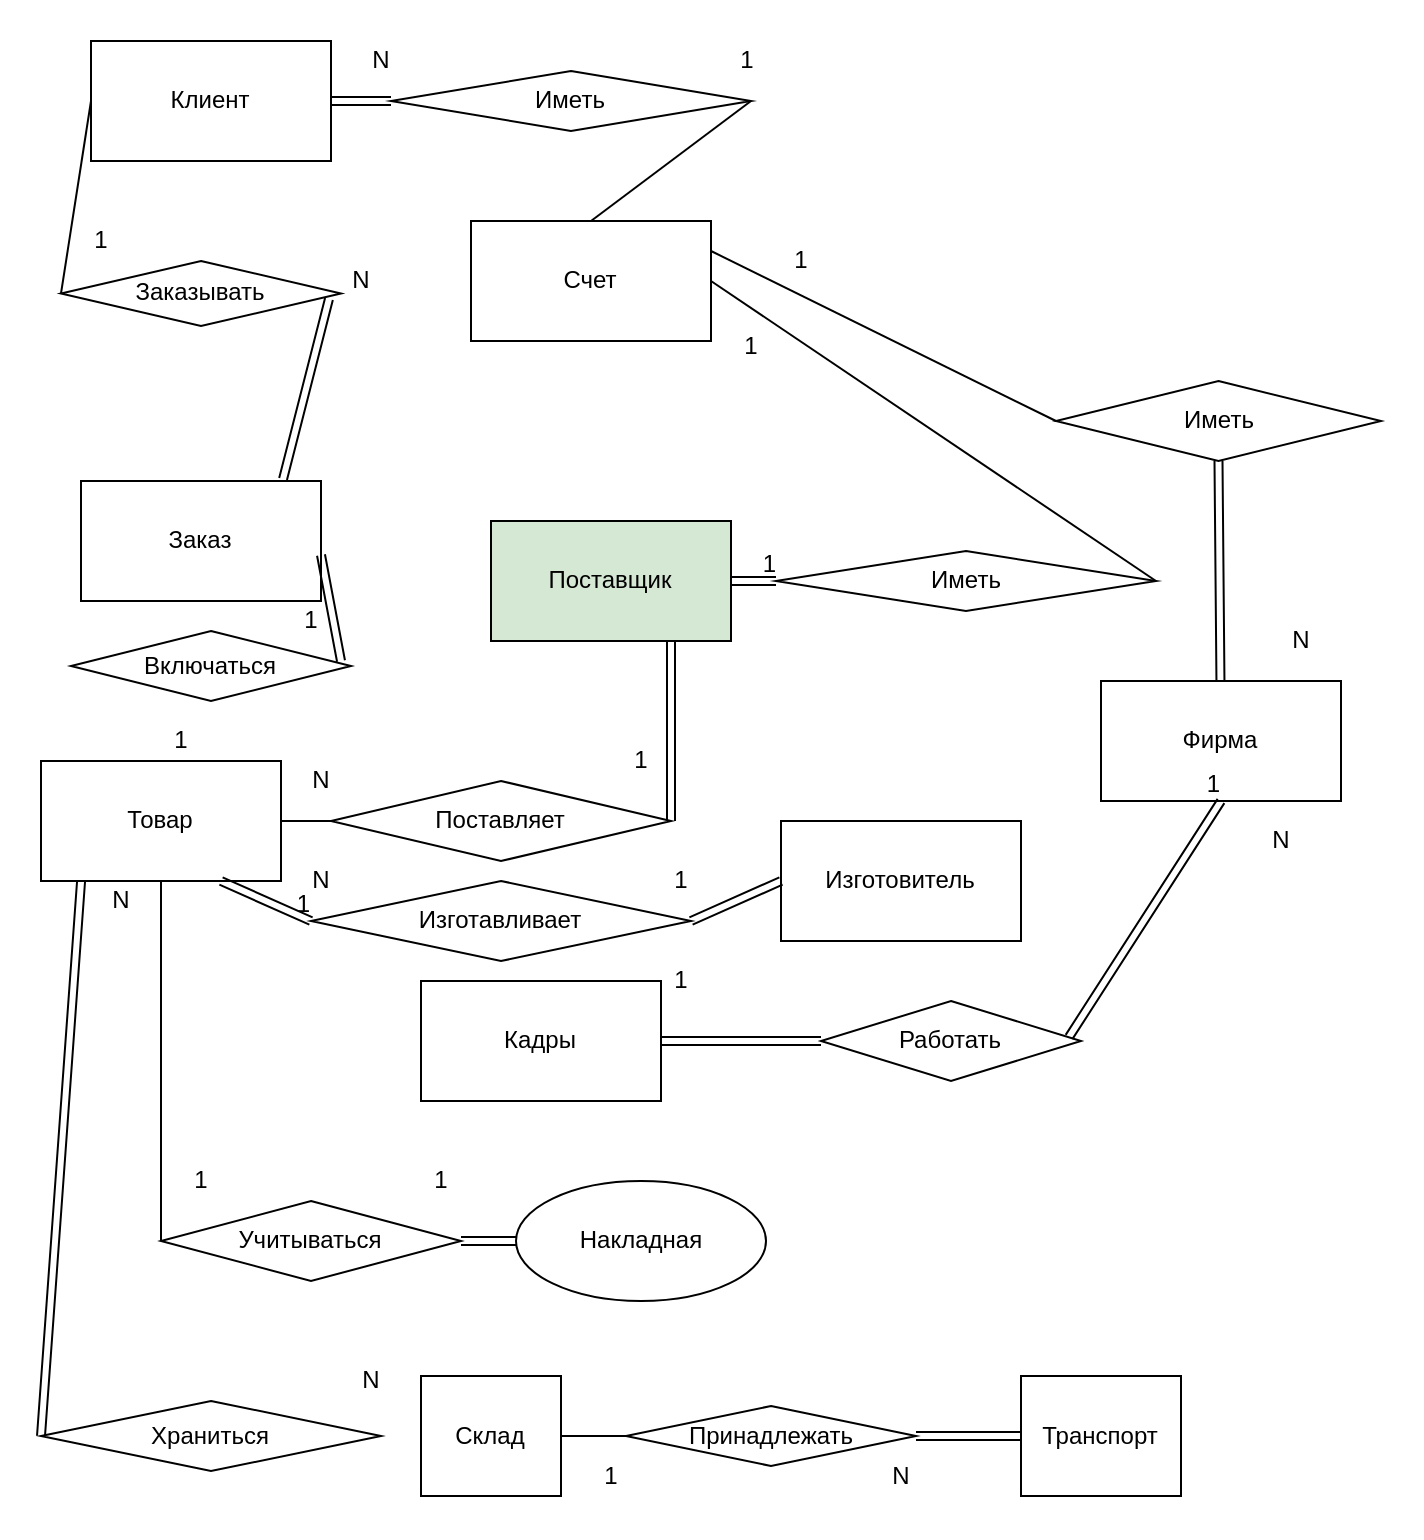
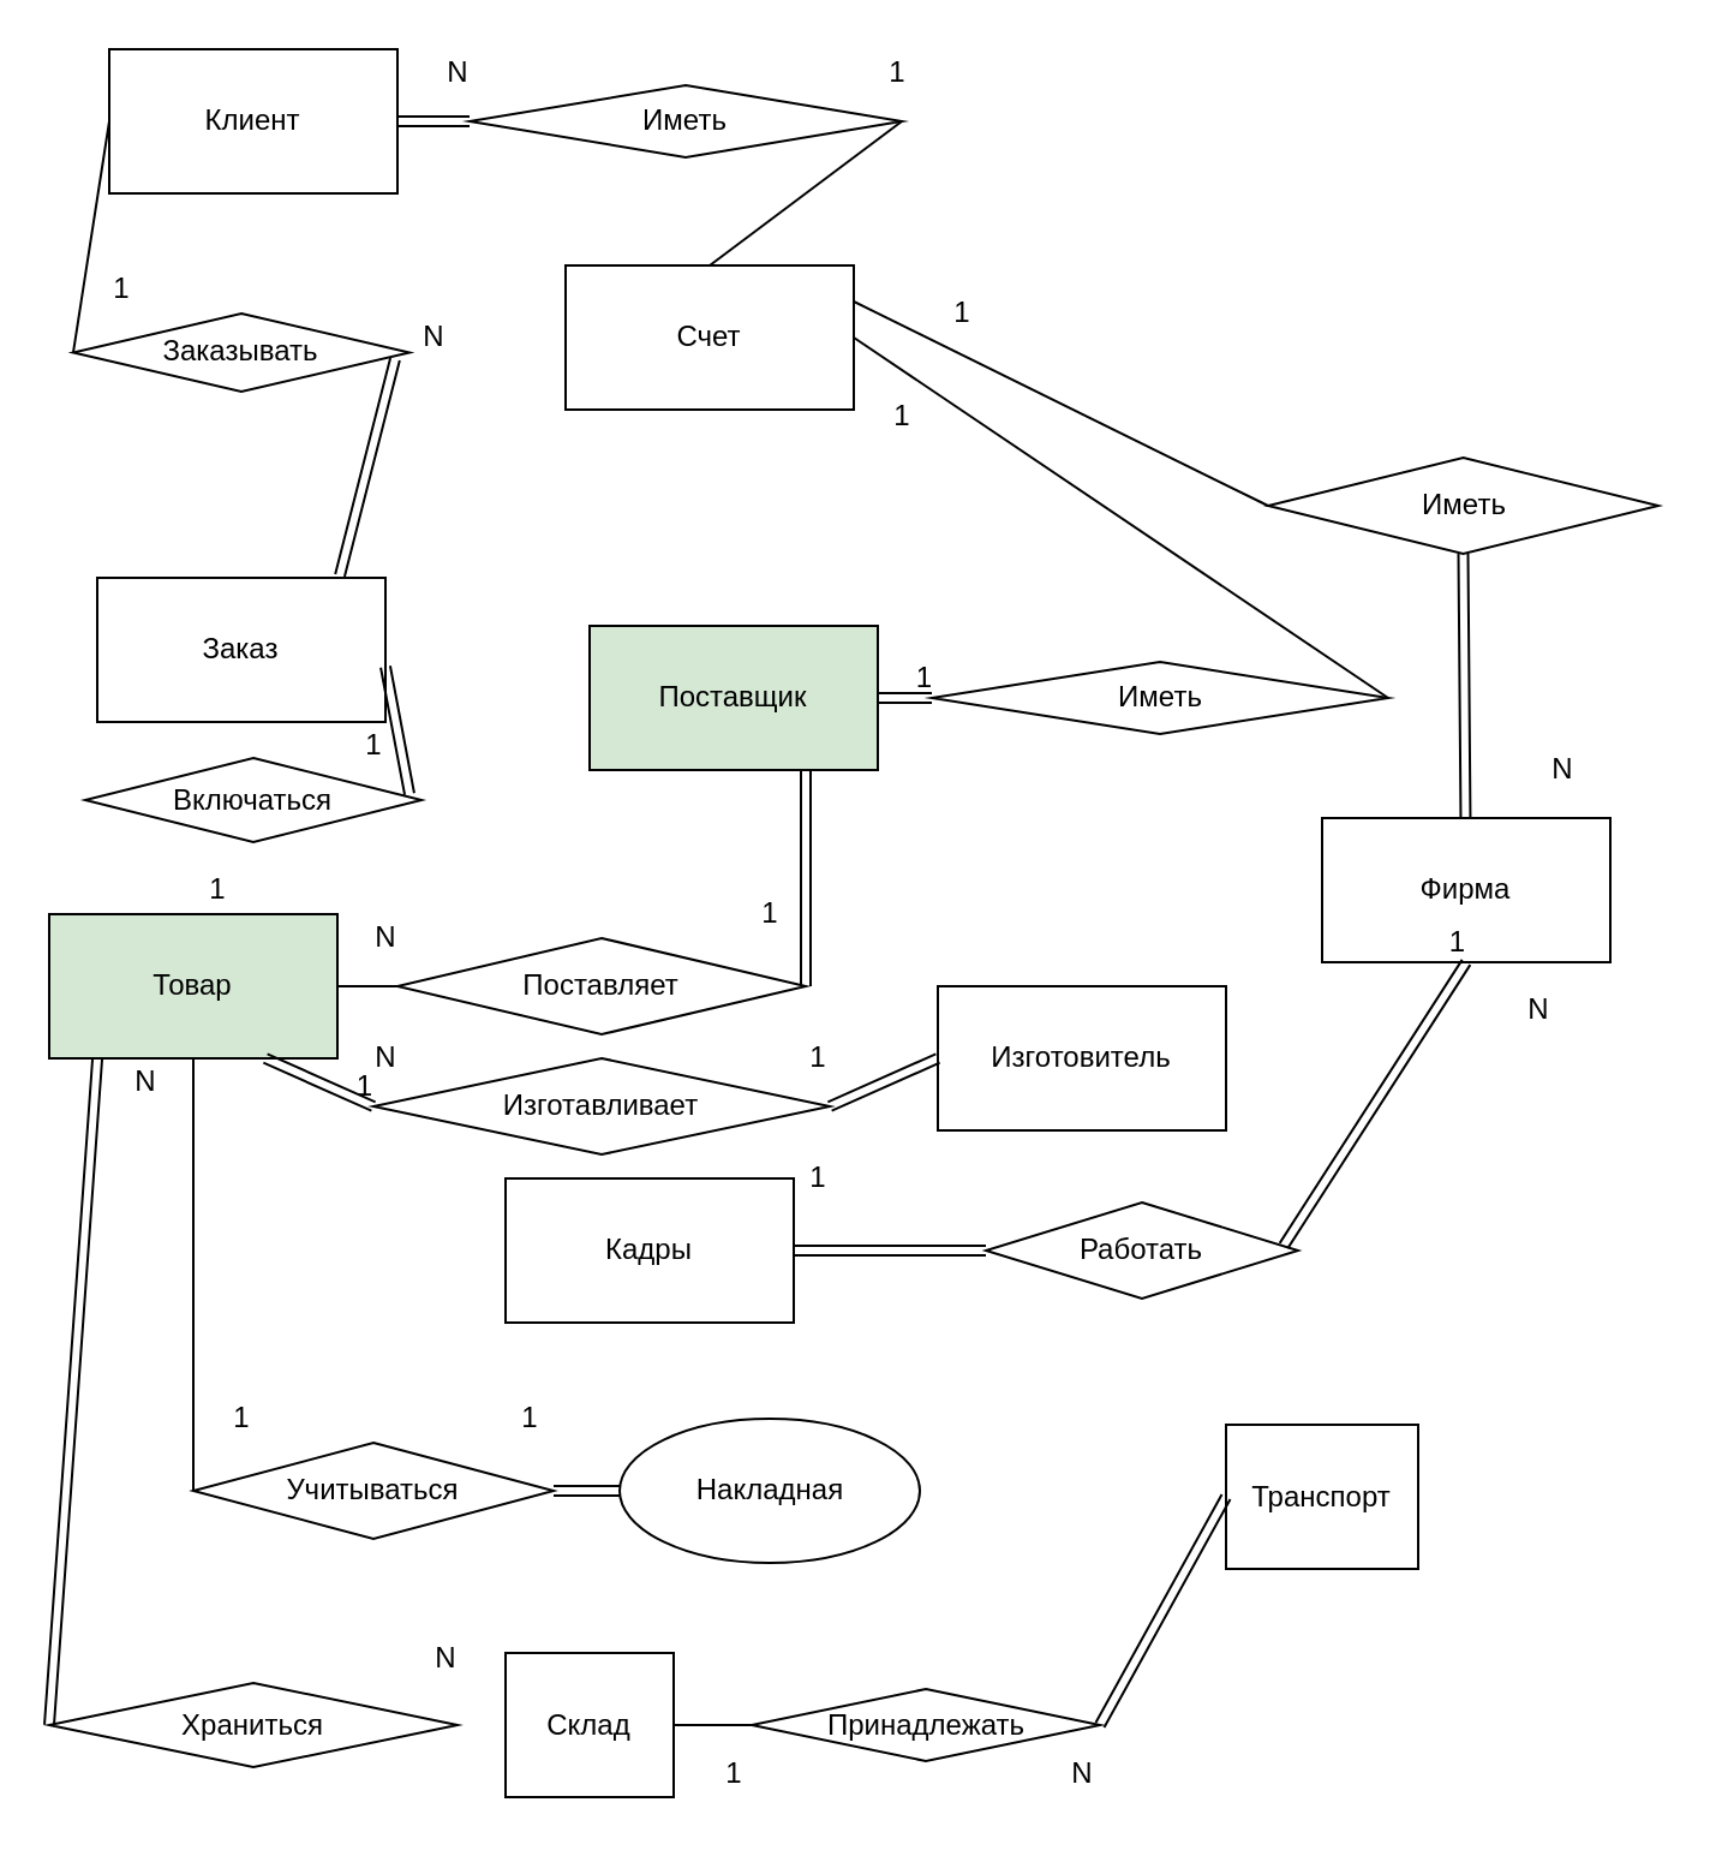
  <mxCell id="0" />
  <mxCell id="1" parent="0" />
  <mxCell id="2" value="Кадры" style="rounded=0;whiteSpace=wrap;html=1;" parent="1" vertex="1"><mxGeometry x="210" y="490" width="120" height="60" as="geometry" /></mxCell>
  <mxCell id="3" value="Фирма" style="rounded=0;whiteSpace=wrap;html=1;" parent="1" vertex="1"><mxGeometry x="550" y="340" width="120" height="60" as="geometry" /></mxCell>
  <mxCell id="4" value="Клиент" style="rounded=0;whiteSpace=wrap;html=1;" parent="1" vertex="1"><mxGeometry x="45" y="20" width="120" height="60" as="geometry" /></mxCell>
  <mxCell id="5" value="Накладная" style="ellipse;whiteSpace=wrap;html=1;" parent="1" vertex="1"><mxGeometry x="257.5" y="590" width="125" height="60" as="geometry" /></mxCell>
  <mxCell id="6" value="Поставщик" style="rounded=0;whiteSpace=wrap;html=1;fillColor=#d5e8d4;" parent="1" vertex="1"><mxGeometry x="245" y="260" width="120" height="60" as="geometry" /></mxCell>
  <mxCell id="7" value="Счет" style="rounded=0;whiteSpace=wrap;html=1;" parent="1" vertex="1"><mxGeometry x="235" y="110" width="120" height="60" as="geometry" /></mxCell>
  <mxCell id="8" value="Склад" style="rounded=0;whiteSpace=wrap;html=1;" parent="1" vertex="1"><mxGeometry x="210" y="687.5" width="70" height="60" as="geometry" /></mxCell>
- <mxCell id="9" value="Товар" style="rounded=0;whiteSpace=wrap;html=1;" parent="1" vertex="1"><mxGeometry x="20" y="380" width="120" height="60" as="geometry" /></mxCell>
- <mxCell id="10" value="Транспорт" style="rounded=0;whiteSpace=wrap;html=1;" parent="1" vertex="1"><mxGeometry x="510" y="687.5" width="80" height="60" as="geometry" /></mxCell>
+ <mxCell id="9" value="Товар" style="rounded=0;whiteSpace=wrap;html=1;fillColor=#d5e8d4;" parent="1" vertex="1"><mxGeometry x="20" y="380" width="120" height="60" as="geometry" /></mxCell>
+ <mxCell id="10" value="Транспорт" style="rounded=0;whiteSpace=wrap;html=1;" parent="1" vertex="1"><mxGeometry x="510" y="592.5" width="80" height="60" as="geometry" /></mxCell>
  <mxCell id="11" value="Заказ" style="rounded=0;whiteSpace=wrap;html=1;" parent="1" vertex="1"><mxGeometry x="40" width="120" height="60" as="geometry" y="240" /></mxCell>
  <mxCell id="12" value="Принадлежать" style="rhombus;whiteSpace=wrap;html=1;" parent="1" vertex="1"><mxGeometry x="312.5" y="702.5" width="145" height="30" as="geometry" /></mxCell>
  <mxCell id="13" value="" style="endArrow=none;html=1;exitX=1;exitY=0.5;exitDx=0;exitDy=0;entryX=0;entryY=0.5;entryDx=0;entryDy=0;" parent="1" source="8" target="12" edge="1"><mxGeometry width="50" height="50" relative="1" as="geometry"><mxPoint x="660" y="730" as="sourcePoint" /><mxPoint x="710" y="680" as="targetPoint" /></mxGeometry></mxCell>
  <mxCell id="14" value="Иметь" style="rhombus;whiteSpace=wrap;html=1;" parent="1" vertex="1"><mxGeometry x="195" y="35" width="180" height="30" as="geometry" /></mxCell>
  <mxCell id="15" value="Иметь" style="rhombus;whiteSpace=wrap;html=1;" parent="1" vertex="1"><mxGeometry x="387.5" y="275" width="190" height="30" as="geometry" /></mxCell>
  <mxCell id="16" value="" style="endArrow=none;html=1;entryX=1;entryY=0.5;entryDx=0;entryDy=0;exitX=0.5;exitY=0;exitDx=0;exitDy=0;" parent="1" source="7" target="14" edge="1"><mxGeometry width="50" height="50" relative="1" as="geometry"><mxPoint x="660" y="730" as="sourcePoint" /><mxPoint x="710" y="680" as="targetPoint" /></mxGeometry></mxCell>
  <mxCell id="17" value="" style="endArrow=none;html=1;exitX=1;exitY=0.5;exitDx=0;exitDy=0;entryX=1;entryY=0.5;entryDx=0;entryDy=0;" parent="1" source="15" target="7" edge="1"><mxGeometry width="50" height="50" relative="1" as="geometry"><mxPoint x="660" y="730" as="sourcePoint" /><mxPoint x="710" y="680" as="targetPoint" /></mxGeometry></mxCell>
  <mxCell id="18" value="Работать" style="rhombus;whiteSpace=wrap;html=1;" parent="1" vertex="1"><mxGeometry x="410" y="500" width="130" height="40" as="geometry" /></mxCell>
  <mxCell id="19" value="Храниться" style="rhombus;whiteSpace=wrap;html=1;" parent="1" vertex="1"><mxGeometry x="20" y="700" width="170" height="35" as="geometry" /></mxCell>
  <mxCell id="20" value="Учитываться&lt;br&gt;" style="rhombus;whiteSpace=wrap;html=1;" parent="1" vertex="1"><mxGeometry x="80" y="600" width="150" height="40" as="geometry" /></mxCell>
  <mxCell id="21" value="" style="endArrow=none;html=1;entryX=0.5;entryY=1;entryDx=0;entryDy=0;exitX=0;exitY=0.5;exitDx=0;exitDy=0;" parent="1" source="20" target="9" edge="1"><mxGeometry width="50" height="50" relative="1" as="geometry"><mxPoint x="80" y="570" as="sourcePoint" /><mxPoint x="710" y="680" as="targetPoint" /></mxGeometry></mxCell>
  <mxCell id="22" value="Включаться" style="rhombus;whiteSpace=wrap;html=1;" parent="1" vertex="1"><mxGeometry x="35" y="315" width="140" height="35" as="geometry" /></mxCell>
  <mxCell id="23" value="" style="endArrow=none;html=1;exitX=0;exitY=0.5;exitDx=0;exitDy=0;entryX=0;entryY=0.5;entryDx=0;entryDy=0;" parent="1" source="4" target="24" edge="1"><mxGeometry width="50" height="50" relative="1" as="geometry"><mxPoint x="660" y="720" as="sourcePoint" /><mxPoint x="840" y="590" as="targetPoint" /></mxGeometry></mxCell>
  <mxCell id="24" value="Заказывать" style="rhombus;whiteSpace=wrap;html=1;" parent="1" vertex="1"><mxGeometry x="30" y="130" width="140" height="32.5" as="geometry" /></mxCell>
  <mxCell id="25" value="Поставляет" style="rhombus;whiteSpace=wrap;html=1;" parent="1" vertex="1"><mxGeometry x="165" y="390" width="170" height="40" as="geometry" /></mxCell>
  <mxCell id="26" value="" style="endArrow=none;html=1;exitX=0;exitY=0.5;exitDx=0;exitDy=0;entryX=1;entryY=0.5;entryDx=0;entryDy=0;" parent="1" source="25" target="9" edge="1"><mxGeometry width="50" height="50" relative="1" as="geometry"><mxPoint x="660" y="720" as="sourcePoint" /><mxPoint x="710" y="670" as="targetPoint" /></mxGeometry></mxCell>
  <mxCell id="27" value="1" style="text;html=1;align=center;verticalAlign=middle;resizable=0;points=[];autosize=1;strokeColor=none;" parent="1" vertex="1"><mxGeometry x="145" y="300" width="20" height="20" as="geometry" /></mxCell>
  <mxCell id="28" value="1&lt;br&gt;" style="text;html=1;align=center;verticalAlign=middle;resizable=0;points=[];autosize=1;strokeColor=none;" parent="1" vertex="1"><mxGeometry x="365" y="162.5" width="20" height="20" as="geometry" /></mxCell>
  <mxCell id="29" value="1" style="text;html=1;align=center;verticalAlign=middle;resizable=0;points=[];autosize=1;strokeColor=none;" parent="1" vertex="1"><mxGeometry x="40" y="110" width="20" height="20" as="geometry" /></mxCell>
  <mxCell id="30" value="N" style="text;html=1;align=center;verticalAlign=middle;resizable=0;points=[];autosize=1;strokeColor=none;" parent="1" vertex="1"><mxGeometry x="180" y="20" width="20" height="20" as="geometry" /></mxCell>
  <mxCell id="31" value="N" style="text;html=1;align=center;verticalAlign=middle;resizable=0;points=[];autosize=1;strokeColor=none;" parent="1" vertex="1"><mxGeometry x="170" y="130" width="20" height="20" as="geometry" /></mxCell>
  <mxCell id="32" value="1" style="text;html=1;align=center;verticalAlign=middle;resizable=0;points=[];autosize=1;strokeColor=none;" parent="1" vertex="1"><mxGeometry x="330" y="480" width="20" height="20" as="geometry" /></mxCell>
  <mxCell id="33" value="N" style="text;html=1;align=center;verticalAlign=middle;resizable=0;points=[];autosize=1;strokeColor=none;" parent="1" vertex="1"><mxGeometry x="630" y="410" width="20" height="20" as="geometry" /></mxCell>
  <mxCell id="34" value="N" style="text;html=1;align=center;verticalAlign=middle;resizable=0;points=[];autosize=1;strokeColor=none;" parent="1" vertex="1"><mxGeometry x="175" y="680" width="20" height="20" as="geometry" /></mxCell>
  <mxCell id="35" value="N" style="text;html=1;align=center;verticalAlign=middle;resizable=0;points=[];autosize=1;strokeColor=none;" parent="1" vertex="1"><mxGeometry x="440" y="727.5" width="20" height="20" as="geometry" /></mxCell>
  <mxCell id="36" value="1" style="text;html=1;align=center;verticalAlign=middle;resizable=0;points=[];autosize=1;strokeColor=none;" parent="1" vertex="1"><mxGeometry x="362.5" y="20" width="20" height="20" as="geometry" /></mxCell>
  <mxCell id="37" value="1" style="text;html=1;align=center;verticalAlign=middle;resizable=0;points=[];autosize=1;strokeColor=none;" parent="1" vertex="1"><mxGeometry x="210" y="580" width="20" height="20" as="geometry" /></mxCell>
  <mxCell id="38" value="N" style="text;html=1;align=center;verticalAlign=middle;resizable=0;points=[];autosize=1;strokeColor=none;" parent="1" vertex="1"><mxGeometry x="150" y="380" width="20" height="20" as="geometry" /></mxCell>
  <mxCell id="39" value="1" style="text;html=1;align=center;verticalAlign=middle;resizable=0;points=[];autosize=1;strokeColor=none;" parent="1" vertex="1"><mxGeometry x="295" y="727.5" width="20" height="20" as="geometry" /></mxCell>
  <mxCell id="40" value="1" style="text;html=1;align=center;verticalAlign=middle;resizable=0;points=[];autosize=1;strokeColor=none;" parent="1" vertex="1"><mxGeometry x="80" y="360" width="20" height="20" as="geometry" /></mxCell>
  <mxCell id="41" value="1" style="text;html=1;align=center;verticalAlign=middle;resizable=0;points=[];autosize=1;strokeColor=none;" parent="1" vertex="1"><mxGeometry x="90" y="580" width="20" height="20" as="geometry" /></mxCell>
  <mxCell id="42" value="N" style="text;html=1;align=center;verticalAlign=middle;resizable=0;points=[];autosize=1;strokeColor=none;" parent="1" vertex="1"><mxGeometry x="50" y="440" width="20" height="20" as="geometry" /></mxCell>
  <mxCell id="43" style="edgeStyle=none;orthogonalLoop=1;jettySize=auto;html=1;exitX=0.5;exitY=1;exitDx=0;exitDy=0;endArrow=none;" parent="1" edge="1"><mxGeometry relative="1" as="geometry"><mxPoint x="187.5" y="585" as="sourcePoint" /><mxPoint x="187.5" y="585" as="targetPoint" /></mxGeometry></mxCell>
  <mxCell id="44" style="edgeStyle=orthogonalEdgeStyle;rounded=0;orthogonalLoop=1;jettySize=auto;html=1;exitX=0.5;exitY=1;exitDx=0;exitDy=0;" parent="1" source="25" target="25" edge="1"><mxGeometry relative="1" as="geometry" /></mxCell>
  <mxCell id="45" value="1" style="text;html=1;align=center;verticalAlign=middle;resizable=0;points=[];autosize=1;strokeColor=none;" parent="1" vertex="1"><mxGeometry x="310" y="370" width="20" height="20" as="geometry" /></mxCell>
  <mxCell id="46" value="Изготавливает" style="rhombus;whiteSpace=wrap;html=1;" parent="1" vertex="1"><mxGeometry x="155" y="440" width="190" height="40" as="geometry" /></mxCell>
  <mxCell id="47" value="Изготовитель" style="rounded=0;whiteSpace=wrap;html=1;" parent="1" vertex="1"><mxGeometry x="390" y="410" width="120" height="60" as="geometry" /></mxCell>
  <mxCell id="48" value="1" style="text;html=1;align=center;verticalAlign=middle;resizable=0;points=[];autosize=1;strokeColor=none;" parent="1" vertex="1"><mxGeometry x="330" y="430" width="20" height="20" as="geometry" /></mxCell>
  <mxCell id="49" value="N" style="text;html=1;align=center;verticalAlign=middle;resizable=0;points=[];autosize=1;strokeColor=none;" parent="1" vertex="1"><mxGeometry x="150" y="430" width="20" height="20" as="geometry" /></mxCell>
  <mxCell id="50" value="1&lt;br&gt;" style="text;html=1;align=center;verticalAlign=middle;resizable=0;points=[];autosize=1;strokeColor=none;" parent="1" vertex="1"><mxGeometry x="390" y="120" width="20" height="20" as="geometry" /></mxCell>
  <mxCell id="51" value="Иметь" style="rhombus;whiteSpace=wrap;html=1;" parent="1" vertex="1"><mxGeometry x="527.5" y="190" width="162.5" height="40" as="geometry" /></mxCell>
  <mxCell id="52" value="" style="endArrow=none;html=1;entryX=0;entryY=0.5;entryDx=0;entryDy=0;exitX=1;exitY=0.25;exitDx=0;exitDy=0;" parent="1" source="7" target="51" edge="1"><mxGeometry width="50" height="50" relative="1" as="geometry"><mxPoint x="400" y="360" as="sourcePoint" /><mxPoint x="450" y="310" as="targetPoint" /></mxGeometry></mxCell>
  <mxCell id="53" value="N" style="text;html=1;align=center;verticalAlign=middle;resizable=0;points=[];autosize=1;strokeColor=none;" parent="1" vertex="1"><mxGeometry x="640" y="310" width="20" height="20" as="geometry" /></mxCell>
  <mxCell id="54" value="" style="shape=link;html=1;rounded=0;entryX=0;entryY=0.5;entryDx=0;entryDy=0;exitX=1;exitY=0.5;exitDx=0;exitDy=0;" edge="1" parent="1" source="20" target="5"><mxGeometry relative="1" as="geometry"><mxPoint x="340" y="350" as="sourcePoint" /><mxPoint x="500" y="350" as="targetPoint" /></mxGeometry></mxCell>
  <mxCell id="55" value="" style="shape=link;html=1;rounded=0;exitX=1;exitY=0.5;exitDx=0;exitDy=0;entryX=0;entryY=0.5;entryDx=0;entryDy=0;" edge="1" parent="1" source="12" target="10"><mxGeometry relative="1" as="geometry"><mxPoint x="417.5" y="630" as="sourcePoint" /><mxPoint x="577.5" y="630" as="targetPoint" /></mxGeometry></mxCell>
  <mxCell id="56" value="" style="shape=link;html=1;rounded=0;entryX=0.167;entryY=1;entryDx=0;entryDy=0;exitX=0;exitY=0.5;exitDx=0;exitDy=0;entryPerimeter=0;" edge="1" parent="1" source="19" target="9"><mxGeometry relative="1" as="geometry"><mxPoint x="340" y="550" as="sourcePoint" /><mxPoint x="500" y="550" as="targetPoint" /></mxGeometry></mxCell>
  <mxCell id="57" value="" style="shape=link;html=1;rounded=0;entryX=0;entryY=0.5;entryDx=0;entryDy=0;exitX=1;exitY=0.5;exitDx=0;exitDy=0;" edge="1" parent="1" source="46" target="47"><mxGeometry relative="1" as="geometry"><mxPoint x="340" y="350" as="sourcePoint" /><mxPoint x="500" y="350" as="targetPoint" /></mxGeometry></mxCell>
  <mxCell id="58" value="" style="shape=link;html=1;rounded=0;exitX=0.75;exitY=1;exitDx=0;exitDy=0;entryX=0;entryY=0.5;entryDx=0;entryDy=0;" edge="1" parent="1" source="9" target="46"><mxGeometry relative="1" as="geometry"><mxPoint x="340" y="350" as="sourcePoint" /><mxPoint x="500" y="350" as="targetPoint" /></mxGeometry></mxCell>
  <mxCell id="59" value="1" style="resizable=0;html=1;align=right;verticalAlign=bottom;" connectable="0" vertex="1" parent="58"><mxGeometry x="1" relative="1" as="geometry" /></mxCell>
  <mxCell id="60" value="" style="shape=link;html=1;rounded=0;exitX=1;exitY=0.5;exitDx=0;exitDy=0;entryX=0;entryY=0.5;entryDx=0;entryDy=0;" edge="1" parent="1" source="6" target="15"><mxGeometry relative="1" as="geometry"><mxPoint x="340" y="350" as="sourcePoint" /><mxPoint x="500" y="350" as="targetPoint" /></mxGeometry></mxCell>
  <mxCell id="61" value="1" style="resizable=0;html=1;align=right;verticalAlign=bottom;" connectable="0" vertex="1" parent="60"><mxGeometry x="1" relative="1" as="geometry" /></mxCell>
  <mxCell id="62" value="" style="shape=link;html=1;rounded=0;entryX=0.5;entryY=1;entryDx=0;entryDy=0;exitX=0.954;exitY=0.45;exitDx=0;exitDy=0;exitPerimeter=0;" edge="1" parent="1" source="18" target="3"><mxGeometry relative="1" as="geometry"><mxPoint x="340" y="350" as="sourcePoint" /><mxPoint x="500" y="350" as="targetPoint" /></mxGeometry></mxCell>
  <mxCell id="63" value="1" style="resizable=0;html=1;align=right;verticalAlign=bottom;" connectable="0" vertex="1" parent="62"><mxGeometry x="1" relative="1" as="geometry" /></mxCell>
  <mxCell id="64" value="" style="shape=link;html=1;rounded=0;entryX=0.5;entryY=1;entryDx=0;entryDy=0;" edge="1" parent="1" source="3" target="51"><mxGeometry relative="1" as="geometry"><mxPoint x="340" y="350" as="sourcePoint" /><mxPoint x="609" as="targetPoint" y="240" /></mxGeometry></mxCell>
  <mxCell id="65" value="" style="shape=link;html=1;rounded=0;entryX=0;entryY=0.5;entryDx=0;entryDy=0;exitX=1;exitY=0.5;exitDx=0;exitDy=0;" edge="1" parent="1" source="2" target="18"><mxGeometry relative="1" as="geometry"><mxPoint x="340" y="350" as="sourcePoint" /><mxPoint x="500" y="350" as="targetPoint" /></mxGeometry></mxCell>
  <mxCell id="66" value="" style="shape=link;html=1;rounded=0;entryX=1;entryY=0.5;entryDx=0;entryDy=0;exitX=0.75;exitY=1;exitDx=0;exitDy=0;" edge="1" parent="1" source="6" target="25"><mxGeometry relative="1" as="geometry"><mxPoint x="340" y="350" as="sourcePoint" /><mxPoint x="500" y="350" as="targetPoint" /></mxGeometry></mxCell>
  <mxCell id="67" value="" style="shape=link;html=1;rounded=0;exitX=1;exitY=0.617;exitDx=0;exitDy=0;exitPerimeter=0;" edge="1" parent="1" source="11"><mxGeometry relative="1" as="geometry"><mxPoint x="340" y="350" as="sourcePoint" /><mxPoint x="170" y="330" as="targetPoint" /></mxGeometry></mxCell>
  <mxCell id="68" value="" style="shape=link;html=1;rounded=0;exitX=1;exitY=0.5;exitDx=0;exitDy=0;" edge="1" parent="1" source="4" target="14"><mxGeometry relative="1" as="geometry"><mxPoint x="340" y="250" as="sourcePoint" /><mxPoint x="500" y="250" as="targetPoint" /></mxGeometry></mxCell>
  <mxCell id="69" value="" style="shape=link;html=1;rounded=0;exitX=0.957;exitY=0.585;exitDx=0;exitDy=0;exitPerimeter=0;entryX=0.842;entryY=-0.017;entryDx=0;entryDy=0;entryPerimeter=0;" edge="1" parent="1" source="24" target="11"><mxGeometry relative="1" as="geometry"><mxPoint x="340" y="250" as="sourcePoint" /><mxPoint x="500" y="250" as="targetPoint" /></mxGeometry></mxCell>
